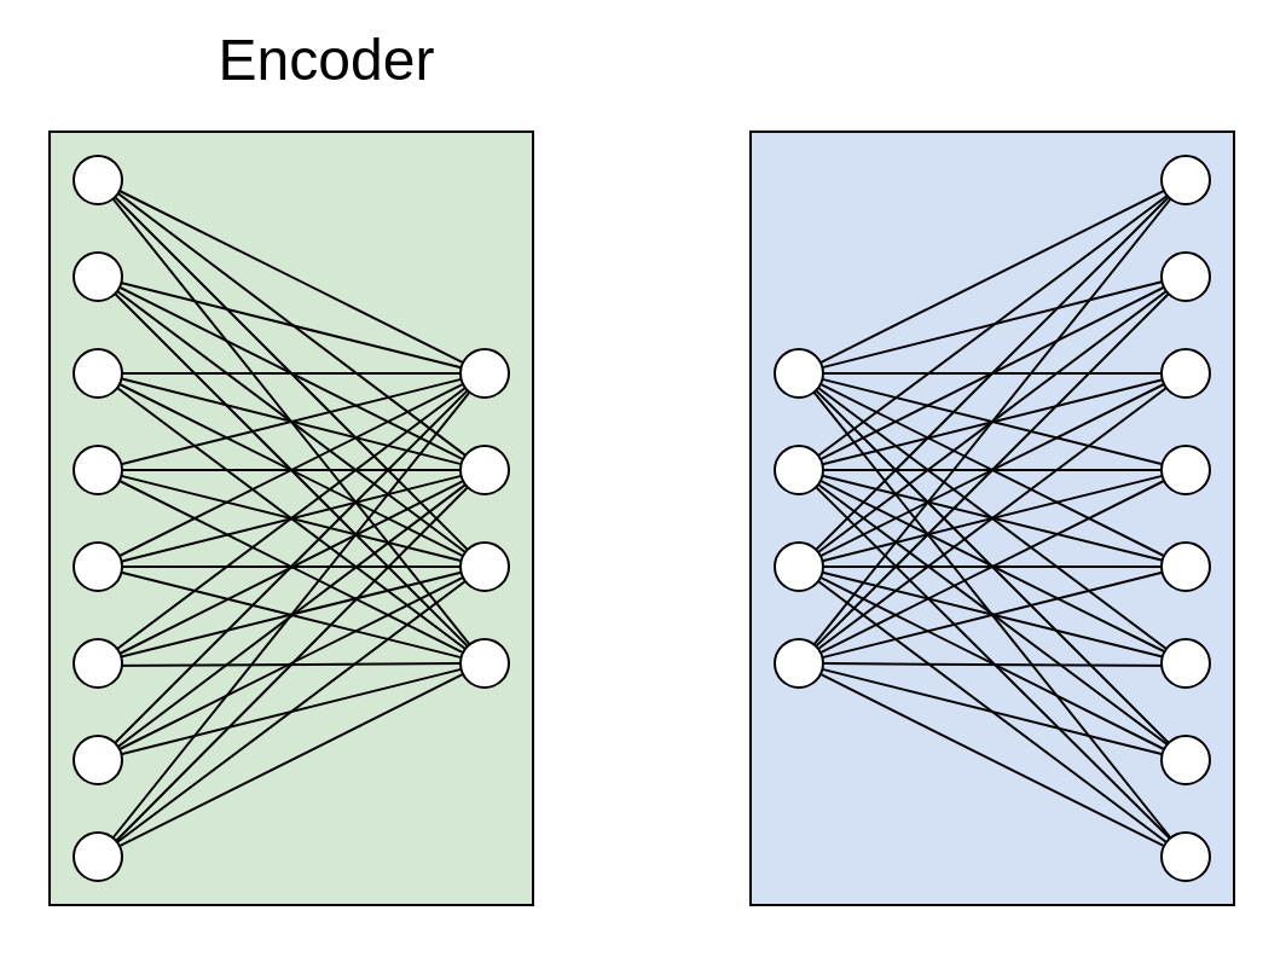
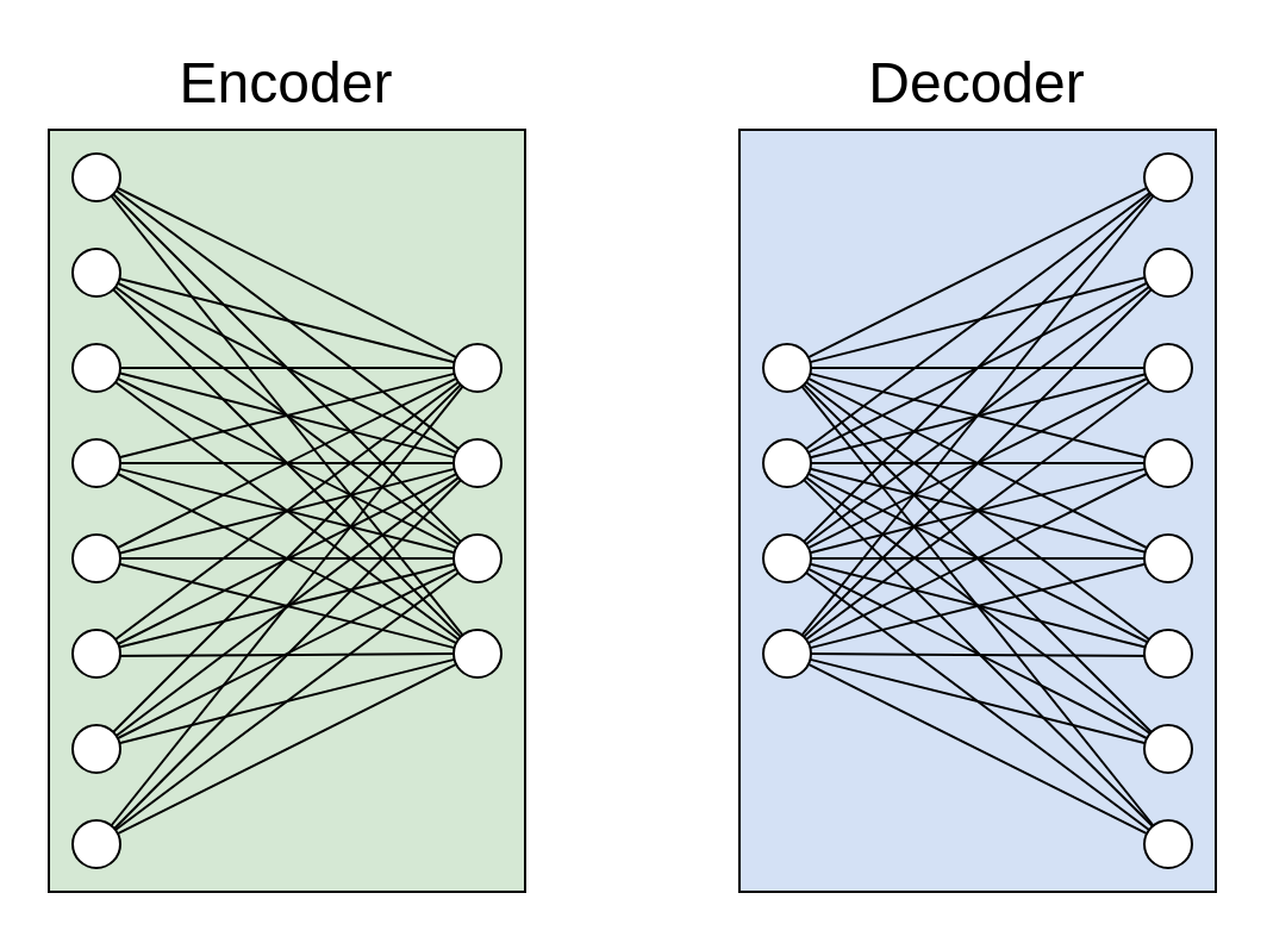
  <mxCell id="0" />
  <mxCell id="1" parent="0" />
  <mxCell id="2" value="" style="rounded=0;whiteSpace=wrap;html=1;fillColor=#D4E1F5;" vertex="1" parent="1"><mxGeometry x="310" y="54" width="200" height="320" as="geometry" /></mxCell>
  <mxCell id="3" value="" style="rounded=0;whiteSpace=wrap;html=1;fillColor=#D5E8D4;" vertex="1" parent="1"><mxGeometry x="20" y="54" width="200" height="320" as="geometry" /></mxCell>
  <mxCell id="4" value="" style="endArrow=none;html=1;" parent="1" target="44" edge="1"><mxGeometry width="50" height="50" relative="1" as="geometry"><mxPoint x="40" y="74" as="sourcePoint" /><mxPoint x="90" y="24" as="targetPoint" /></mxGeometry></mxCell>
  <mxCell id="5" value="" style="endArrow=none;html=1;" parent="1" target="44" edge="1"><mxGeometry width="50" height="50" relative="1" as="geometry"><mxPoint x="38.96" y="113.88" as="sourcePoint" /><mxPoint x="130" y="113.66" as="targetPoint" /></mxGeometry></mxCell>
  <mxCell id="6" value="" style="endArrow=none;html=1;" parent="1" target="44" edge="1"><mxGeometry width="50" height="50" relative="1" as="geometry"><mxPoint x="40" y="154" as="sourcePoint" /><mxPoint x="90" y="104" as="targetPoint" /></mxGeometry></mxCell>
  <mxCell id="7" value="" style="endArrow=none;html=1;" parent="1" target="44" edge="1"><mxGeometry width="50" height="50" relative="1" as="geometry"><mxPoint x="40" y="194" as="sourcePoint" /><mxPoint x="90" y="144" as="targetPoint" /></mxGeometry></mxCell>
  <mxCell id="8" value="" style="endArrow=none;html=1;" parent="1" target="44" edge="1"><mxGeometry width="50" height="50" relative="1" as="geometry"><mxPoint x="40" y="234" as="sourcePoint" /><mxPoint x="90" y="184" as="targetPoint" /></mxGeometry></mxCell>
  <mxCell id="9" value="" style="endArrow=none;html=1;" parent="1" target="44" edge="1"><mxGeometry width="50" height="50" relative="1" as="geometry"><mxPoint x="40" y="274" as="sourcePoint" /><mxPoint x="90" y="224" as="targetPoint" /></mxGeometry></mxCell>
  <mxCell id="10" value="" style="endArrow=none;html=1;" parent="1" target="44" edge="1"><mxGeometry width="50" height="50" relative="1" as="geometry"><mxPoint x="40" y="314" as="sourcePoint" /><mxPoint x="90" y="264" as="targetPoint" /></mxGeometry></mxCell>
  <mxCell id="11" value="" style="endArrow=none;html=1;" parent="1" target="44" edge="1"><mxGeometry width="50" height="50" relative="1" as="geometry"><mxPoint x="40" y="354" as="sourcePoint" /><mxPoint x="90" y="304" as="targetPoint" /></mxGeometry></mxCell>
  <mxCell id="12" value="" style="endArrow=none;html=1;" parent="1" target="45" edge="1"><mxGeometry width="50" height="50" relative="1" as="geometry"><mxPoint x="41.04" y="74" as="sourcePoint" /><mxPoint x="192" y="64" as="targetPoint" /></mxGeometry></mxCell>
  <mxCell id="13" value="" style="endArrow=none;html=1;" parent="1" target="45" edge="1"><mxGeometry width="50" height="50" relative="1" as="geometry"><mxPoint x="40" y="113.88" as="sourcePoint" /><mxPoint x="191.336" y="151.584" as="targetPoint" /></mxGeometry></mxCell>
  <mxCell id="14" value="" style="endArrow=none;html=1;" parent="1" target="45" edge="1"><mxGeometry width="50" height="50" relative="1" as="geometry"><mxPoint x="41.04" y="154" as="sourcePoint" /><mxPoint x="191.04" y="154.086" as="targetPoint" /></mxGeometry></mxCell>
  <mxCell id="15" value="" style="endArrow=none;html=1;" parent="1" target="45" edge="1"><mxGeometry width="50" height="50" relative="1" as="geometry"><mxPoint x="41.04" y="194" as="sourcePoint" /><mxPoint x="191.339" y="156.425" as="targetPoint" /></mxGeometry></mxCell>
  <mxCell id="16" value="" style="endArrow=none;html=1;" parent="1" target="45" edge="1"><mxGeometry width="50" height="50" relative="1" as="geometry"><mxPoint x="41.04" y="234" as="sourcePoint" /><mxPoint x="192.096" y="158.472" as="targetPoint" /></mxGeometry></mxCell>
  <mxCell id="17" value="" style="endArrow=none;html=1;" parent="1" target="45" edge="1"><mxGeometry width="50" height="50" relative="1" as="geometry"><mxPoint x="41.04" y="274" as="sourcePoint" /><mxPoint x="193.04" y="160" as="targetPoint" /></mxGeometry></mxCell>
  <mxCell id="18" value="" style="endArrow=none;html=1;" parent="1" target="45" edge="1"><mxGeometry width="50" height="50" relative="1" as="geometry"><mxPoint x="41.04" y="314" as="sourcePoint" /><mxPoint x="193.969" y="161.071" as="targetPoint" /></mxGeometry></mxCell>
  <mxCell id="19" value="" style="endArrow=none;html=1;" parent="1" target="45" edge="1"><mxGeometry width="50" height="50" relative="1" as="geometry"><mxPoint x="41.04" y="354" as="sourcePoint" /><mxPoint x="194.793" y="161.809" as="targetPoint" /></mxGeometry></mxCell>
  <mxCell id="20" value="" style="endArrow=none;html=1;" parent="1" target="46" edge="1"><mxGeometry width="50" height="50" relative="1" as="geometry"><mxPoint x="40" y="74" as="sourcePoint" /><mxPoint x="241.04" y="111.779" as="targetPoint" /></mxGeometry></mxCell>
  <mxCell id="21" value="" style="endArrow=none;html=1;" parent="1" target="46" edge="1"><mxGeometry width="50" height="50" relative="1" as="geometry"><mxPoint x="40" y="114" as="sourcePoint" /><mxPoint x="130" y="84" as="targetPoint" /></mxGeometry></mxCell>
  <mxCell id="22" value="" style="endArrow=none;html=1;" parent="1" target="46" edge="1"><mxGeometry width="50" height="50" relative="1" as="geometry"><mxPoint x="40" y="154" as="sourcePoint" /><mxPoint x="190" y="268" as="targetPoint" /></mxGeometry></mxCell>
  <mxCell id="23" value="" style="endArrow=none;html=1;" parent="1" target="46" edge="1"><mxGeometry width="50" height="50" relative="1" as="geometry"><mxPoint x="40" y="234" as="sourcePoint" /><mxPoint x="209.997" y="269.703" as="targetPoint" /></mxGeometry></mxCell>
  <mxCell id="24" value="" style="endArrow=none;html=1;" parent="1" target="46" edge="1"><mxGeometry width="50" height="50" relative="1" as="geometry"><mxPoint x="40" y="273.66" as="sourcePoint" /><mxPoint x="190" y="273.66" as="targetPoint" /></mxGeometry></mxCell>
  <mxCell id="25" value="" style="endArrow=none;html=1;" parent="1" target="46" edge="1"><mxGeometry width="50" height="50" relative="1" as="geometry"><mxPoint x="40" y="314" as="sourcePoint" /><mxPoint x="200.289" y="246.386" as="targetPoint" /></mxGeometry></mxCell>
  <mxCell id="26" value="" style="endArrow=none;html=1;" parent="1" source="43" target="46" edge="1"><mxGeometry width="50" height="50" relative="1" as="geometry"><mxPoint x="58.94" y="359.53" as="sourcePoint" /><mxPoint x="209.996" y="284.002" as="targetPoint" /></mxGeometry></mxCell>
  <mxCell id="27" value="" style="endArrow=none;html=1;" parent="1" target="47" edge="1"><mxGeometry width="50" height="50" relative="1" as="geometry"><mxPoint x="40" y="74" as="sourcePoint" /><mxPoint x="202" y="250" as="targetPoint" /></mxGeometry></mxCell>
  <mxCell id="28" value="" style="endArrow=none;html=1;" parent="1" target="47" edge="1"><mxGeometry width="50" height="50" relative="1" as="geometry"><mxPoint x="40" y="114" as="sourcePoint" /><mxPoint x="150" y="294" as="targetPoint" /></mxGeometry></mxCell>
  <mxCell id="29" value="" style="endArrow=none;html=1;" parent="1" target="47" edge="1"><mxGeometry width="50" height="50" relative="1" as="geometry"><mxPoint x="40" y="154" as="sourcePoint" /><mxPoint x="160" y="304" as="targetPoint" /></mxGeometry></mxCell>
  <mxCell id="30" value="" style="endArrow=none;html=1;" parent="1" target="47" edge="1"><mxGeometry width="50" height="50" relative="1" as="geometry"><mxPoint x="40" y="194" as="sourcePoint" /><mxPoint x="162" y="304" as="targetPoint" /></mxGeometry></mxCell>
  <mxCell id="31" value="" style="endArrow=none;html=1;" parent="1" source="40" target="47" edge="1"><mxGeometry width="50" height="50" relative="1" as="geometry"><mxPoint x="20" y="254" as="sourcePoint" /><mxPoint x="171.056" y="329.528" as="targetPoint" /></mxGeometry></mxCell>
  <mxCell id="32" value="" style="endArrow=none;html=1;" parent="1" target="47" edge="1"><mxGeometry width="50" height="50" relative="1" as="geometry"><mxPoint x="40" y="275" as="sourcePoint" /><mxPoint x="190.599" y="319.165" as="targetPoint" /></mxGeometry></mxCell>
  <mxCell id="33" value="" style="endArrow=none;html=1;" parent="1" target="47" edge="1"><mxGeometry width="50" height="50" relative="1" as="geometry"><mxPoint x="40" y="314" as="sourcePoint" /><mxPoint x="190" y="313.523" as="targetPoint" /></mxGeometry></mxCell>
  <mxCell id="34" value="" style="endArrow=none;html=1;" parent="1" source="43" target="47" edge="1"><mxGeometry width="50" height="50" relative="1" as="geometry"><mxPoint x="50" y="364" as="sourcePoint" /><mxPoint x="200.299" y="326.425" as="targetPoint" /></mxGeometry></mxCell>
  <mxCell id="35" value="" style="endArrow=none;html=1;" parent="1" target="39" edge="1"><mxGeometry width="50" height="50" relative="1" as="geometry"><mxPoint x="200" y="234" as="sourcePoint" /><mxPoint x="410" y="234" as="targetPoint" /></mxGeometry></mxCell>
  <mxCell id="36" value="" style="ellipse;whiteSpace=wrap;html=1;aspect=fixed;" parent="1" vertex="1"><mxGeometry x="30" y="64" width="20" height="20" as="geometry" /></mxCell>
  <mxCell id="37" value="" style="ellipse;whiteSpace=wrap;html=1;aspect=fixed;" parent="1" vertex="1"><mxGeometry x="30" y="104" width="20" height="20" as="geometry" /></mxCell>
  <mxCell id="38" value="" style="ellipse;whiteSpace=wrap;html=1;aspect=fixed;" parent="1" vertex="1"><mxGeometry x="30" y="144" width="20" height="20" as="geometry" /></mxCell>
  <mxCell id="39" value="" style="ellipse;whiteSpace=wrap;html=1;aspect=fixed;" parent="1" vertex="1"><mxGeometry x="30" y="184" width="20" height="20" as="geometry" /></mxCell>
  <mxCell id="40" value="" style="ellipse;whiteSpace=wrap;html=1;aspect=fixed;" parent="1" vertex="1"><mxGeometry x="30" y="224" width="20" height="20" as="geometry" /></mxCell>
  <mxCell id="41" value="" style="ellipse;whiteSpace=wrap;html=1;aspect=fixed;" parent="1" vertex="1"><mxGeometry x="30" y="264" width="20" height="20" as="geometry" /></mxCell>
  <mxCell id="42" value="" style="ellipse;whiteSpace=wrap;html=1;aspect=fixed;" parent="1" vertex="1"><mxGeometry x="30" y="304" width="20" height="20" as="geometry" /></mxCell>
  <mxCell id="43" value="" style="ellipse;whiteSpace=wrap;html=1;aspect=fixed;" parent="1" vertex="1"><mxGeometry x="30" y="344" width="20" height="20" as="geometry" /></mxCell>
  <mxCell id="44" value="" style="ellipse;whiteSpace=wrap;html=1;aspect=fixed;" parent="1" vertex="1"><mxGeometry x="190" y="144" width="20" height="20" as="geometry" /></mxCell>
  <mxCell id="45" value="" style="ellipse;whiteSpace=wrap;html=1;aspect=fixed;" parent="1" vertex="1"><mxGeometry x="190" y="184" width="20" height="20" as="geometry" /></mxCell>
  <mxCell id="46" value="" style="ellipse;whiteSpace=wrap;html=1;aspect=fixed;" parent="1" vertex="1"><mxGeometry x="190" y="224" width="20" height="20" as="geometry" /></mxCell>
  <mxCell id="47" value="" style="ellipse;whiteSpace=wrap;html=1;aspect=fixed;" parent="1" vertex="1"><mxGeometry x="190" y="264" width="20" height="20" as="geometry" /></mxCell>
  <mxCell id="48" value="" style="endArrow=none;html=1;" edge="1" parent="1" target="87" source="91"><mxGeometry width="50" height="50" relative="1" as="geometry"><mxPoint x="490" y="74" as="sourcePoint" /><mxPoint x="540" y="24" as="targetPoint" /></mxGeometry></mxCell>
  <mxCell id="49" value="" style="endArrow=none;html=1;" edge="1" parent="1" target="87"><mxGeometry width="50" height="50" relative="1" as="geometry"><mxPoint x="488.96" y="113.88" as="sourcePoint" /><mxPoint x="580" y="113.66" as="targetPoint" /></mxGeometry></mxCell>
  <mxCell id="50" value="" style="endArrow=none;html=1;" edge="1" parent="1" target="87"><mxGeometry width="50" height="50" relative="1" as="geometry"><mxPoint x="490" y="154" as="sourcePoint" /><mxPoint x="540" y="104" as="targetPoint" /></mxGeometry></mxCell>
  <mxCell id="51" value="" style="endArrow=none;html=1;" edge="1" parent="1" target="87"><mxGeometry width="50" height="50" relative="1" as="geometry"><mxPoint x="490" y="194" as="sourcePoint" /><mxPoint x="540" y="144" as="targetPoint" /></mxGeometry></mxCell>
  <mxCell id="52" value="" style="endArrow=none;html=1;" edge="1" parent="1" target="87"><mxGeometry width="50" height="50" relative="1" as="geometry"><mxPoint x="490" y="234" as="sourcePoint" /><mxPoint x="540" y="184" as="targetPoint" /></mxGeometry></mxCell>
  <mxCell id="53" value="" style="endArrow=none;html=1;" edge="1" parent="1" target="87"><mxGeometry width="50" height="50" relative="1" as="geometry"><mxPoint x="490" y="274" as="sourcePoint" /><mxPoint x="540" y="224" as="targetPoint" /></mxGeometry></mxCell>
  <mxCell id="54" value="" style="endArrow=none;html=1;" edge="1" parent="1" target="87"><mxGeometry width="50" height="50" relative="1" as="geometry"><mxPoint x="490" y="314" as="sourcePoint" /><mxPoint x="540" y="264" as="targetPoint" /></mxGeometry></mxCell>
  <mxCell id="55" value="" style="endArrow=none;html=1;" edge="1" parent="1" target="87"><mxGeometry width="50" height="50" relative="1" as="geometry"><mxPoint x="490" y="354" as="sourcePoint" /><mxPoint x="540" y="304" as="targetPoint" /></mxGeometry></mxCell>
  <mxCell id="56" value="" style="endArrow=none;html=1;" edge="1" parent="1" target="88"><mxGeometry width="50" height="50" relative="1" as="geometry"><mxPoint x="491.04" y="74" as="sourcePoint" /><mxPoint x="642" y="64" as="targetPoint" /></mxGeometry></mxCell>
  <mxCell id="57" value="" style="endArrow=none;html=1;" edge="1" parent="1" target="88"><mxGeometry width="50" height="50" relative="1" as="geometry"><mxPoint x="490" y="113.88" as="sourcePoint" /><mxPoint x="641.336" y="151.584" as="targetPoint" /></mxGeometry></mxCell>
  <mxCell id="58" value="" style="endArrow=none;html=1;" edge="1" parent="1" target="88"><mxGeometry width="50" height="50" relative="1" as="geometry"><mxPoint x="491.04" y="154" as="sourcePoint" /><mxPoint x="641.04" y="154.086" as="targetPoint" /></mxGeometry></mxCell>
  <mxCell id="59" value="" style="endArrow=none;html=1;" edge="1" parent="1" target="88"><mxGeometry width="50" height="50" relative="1" as="geometry"><mxPoint x="491.04" y="194" as="sourcePoint" /><mxPoint x="641.339" y="156.425" as="targetPoint" /></mxGeometry></mxCell>
  <mxCell id="60" value="" style="endArrow=none;html=1;" edge="1" parent="1" target="88"><mxGeometry width="50" height="50" relative="1" as="geometry"><mxPoint x="491.04" y="234" as="sourcePoint" /><mxPoint x="642.096" y="158.472" as="targetPoint" /></mxGeometry></mxCell>
  <mxCell id="61" value="" style="endArrow=none;html=1;" edge="1" parent="1" target="88"><mxGeometry width="50" height="50" relative="1" as="geometry"><mxPoint x="491.04" y="274" as="sourcePoint" /><mxPoint x="643.04" y="160" as="targetPoint" /></mxGeometry></mxCell>
  <mxCell id="62" value="" style="endArrow=none;html=1;" edge="1" parent="1" target="88"><mxGeometry width="50" height="50" relative="1" as="geometry"><mxPoint x="491.04" y="314" as="sourcePoint" /><mxPoint x="643.969" y="161.071" as="targetPoint" /></mxGeometry></mxCell>
  <mxCell id="63" value="" style="endArrow=none;html=1;" edge="1" parent="1" target="88"><mxGeometry width="50" height="50" relative="1" as="geometry"><mxPoint x="491.04" y="354" as="sourcePoint" /><mxPoint x="644.793" y="161.809" as="targetPoint" /></mxGeometry></mxCell>
  <mxCell id="64" value="" style="endArrow=none;html=1;" edge="1" parent="1" target="89"><mxGeometry width="50" height="50" relative="1" as="geometry"><mxPoint x="490" y="74" as="sourcePoint" /><mxPoint x="691.04" y="111.779" as="targetPoint" /></mxGeometry></mxCell>
  <mxCell id="65" value="" style="endArrow=none;html=1;" edge="1" parent="1" target="89"><mxGeometry width="50" height="50" relative="1" as="geometry"><mxPoint x="490" y="114" as="sourcePoint" /><mxPoint x="580" y="84" as="targetPoint" /></mxGeometry></mxCell>
  <mxCell id="66" value="" style="endArrow=none;html=1;" edge="1" parent="1" target="89"><mxGeometry width="50" height="50" relative="1" as="geometry"><mxPoint x="490" y="154" as="sourcePoint" /><mxPoint x="640" y="268" as="targetPoint" /></mxGeometry></mxCell>
  <mxCell id="67" value="" style="endArrow=none;html=1;" edge="1" parent="1" target="89"><mxGeometry width="50" height="50" relative="1" as="geometry"><mxPoint x="490" y="234" as="sourcePoint" /><mxPoint x="659.997" y="269.703" as="targetPoint" /></mxGeometry></mxCell>
  <mxCell id="68" value="" style="endArrow=none;html=1;" edge="1" parent="1" target="89"><mxGeometry width="50" height="50" relative="1" as="geometry"><mxPoint x="490" y="273.66" as="sourcePoint" /><mxPoint x="640" y="273.66" as="targetPoint" /></mxGeometry></mxCell>
  <mxCell id="69" value="" style="endArrow=none;html=1;" edge="1" parent="1" target="89"><mxGeometry width="50" height="50" relative="1" as="geometry"><mxPoint x="490" y="314" as="sourcePoint" /><mxPoint x="650.289" y="246.386" as="targetPoint" /></mxGeometry></mxCell>
  <mxCell id="70" value="" style="endArrow=none;html=1;" edge="1" parent="1" source="86" target="89"><mxGeometry width="50" height="50" relative="1" as="geometry"><mxPoint x="508.94" y="359.53" as="sourcePoint" /><mxPoint x="659.996" y="284.002" as="targetPoint" /></mxGeometry></mxCell>
  <mxCell id="71" value="" style="endArrow=none;html=1;" edge="1" parent="1" target="90"><mxGeometry width="50" height="50" relative="1" as="geometry"><mxPoint x="490" y="74" as="sourcePoint" /><mxPoint x="652" y="250" as="targetPoint" /></mxGeometry></mxCell>
  <mxCell id="72" value="" style="endArrow=none;html=1;" edge="1" parent="1" target="90"><mxGeometry width="50" height="50" relative="1" as="geometry"><mxPoint x="490" y="114" as="sourcePoint" /><mxPoint x="600" y="294" as="targetPoint" /></mxGeometry></mxCell>
  <mxCell id="73" value="" style="endArrow=none;html=1;" edge="1" parent="1" target="90"><mxGeometry width="50" height="50" relative="1" as="geometry"><mxPoint x="490" y="154" as="sourcePoint" /><mxPoint x="610" y="304" as="targetPoint" /></mxGeometry></mxCell>
  <mxCell id="74" value="" style="endArrow=none;html=1;" edge="1" parent="1" target="90"><mxGeometry width="50" height="50" relative="1" as="geometry"><mxPoint x="490" y="194" as="sourcePoint" /><mxPoint x="612" y="304" as="targetPoint" /></mxGeometry></mxCell>
  <mxCell id="75" value="" style="endArrow=none;html=1;" edge="1" parent="1" source="83" target="90"><mxGeometry width="50" height="50" relative="1" as="geometry"><mxPoint x="470" y="254" as="sourcePoint" /><mxPoint x="621.056" y="329.528" as="targetPoint" /></mxGeometry></mxCell>
  <mxCell id="76" value="" style="endArrow=none;html=1;" edge="1" parent="1" target="90"><mxGeometry width="50" height="50" relative="1" as="geometry"><mxPoint x="490" y="275" as="sourcePoint" /><mxPoint x="640.599" y="319.165" as="targetPoint" /></mxGeometry></mxCell>
  <mxCell id="77" value="" style="endArrow=none;html=1;" edge="1" parent="1" target="90"><mxGeometry width="50" height="50" relative="1" as="geometry"><mxPoint x="490" y="314" as="sourcePoint" /><mxPoint x="640" y="313.523" as="targetPoint" /></mxGeometry></mxCell>
  <mxCell id="78" value="" style="endArrow=none;html=1;" edge="1" parent="1" source="86" target="90"><mxGeometry width="50" height="50" relative="1" as="geometry"><mxPoint x="500" y="364" as="sourcePoint" /><mxPoint x="650.299" y="326.425" as="targetPoint" /></mxGeometry></mxCell>
  <mxCell id="79" value="" style="endArrow=none;html=1;" edge="1" parent="1" target="82" source="89"><mxGeometry width="50" height="50" relative="1" as="geometry"><mxPoint x="630" y="234" as="sourcePoint" /><mxPoint x="840" y="234" as="targetPoint" /></mxGeometry></mxCell>
  <mxCell id="80" value="" style="ellipse;whiteSpace=wrap;html=1;aspect=fixed;" vertex="1" parent="1"><mxGeometry x="480" y="104" width="20" height="20" as="geometry" /></mxCell>
  <mxCell id="81" value="" style="ellipse;whiteSpace=wrap;html=1;aspect=fixed;" vertex="1" parent="1"><mxGeometry x="480" y="144" width="20" height="20" as="geometry" /></mxCell>
  <mxCell id="82" value="" style="ellipse;whiteSpace=wrap;html=1;aspect=fixed;" vertex="1" parent="1"><mxGeometry x="480" y="184" width="20" height="20" as="geometry" /></mxCell>
  <mxCell id="83" value="" style="ellipse;whiteSpace=wrap;html=1;aspect=fixed;" vertex="1" parent="1"><mxGeometry x="480" y="224" width="20" height="20" as="geometry" /></mxCell>
  <mxCell id="84" value="" style="ellipse;whiteSpace=wrap;html=1;aspect=fixed;" vertex="1" parent="1"><mxGeometry x="480" y="264" width="20" height="20" as="geometry" /></mxCell>
  <mxCell id="85" value="" style="ellipse;whiteSpace=wrap;html=1;aspect=fixed;" vertex="1" parent="1"><mxGeometry x="480" y="304" width="20" height="20" as="geometry" /></mxCell>
  <mxCell id="86" value="" style="ellipse;whiteSpace=wrap;html=1;aspect=fixed;" vertex="1" parent="1"><mxGeometry x="480" y="344" width="20" height="20" as="geometry" /></mxCell>
  <mxCell id="87" value="" style="ellipse;whiteSpace=wrap;html=1;aspect=fixed;" vertex="1" parent="1"><mxGeometry x="320" y="144" width="20" height="20" as="geometry" /></mxCell>
  <mxCell id="88" value="" style="ellipse;whiteSpace=wrap;html=1;aspect=fixed;" vertex="1" parent="1"><mxGeometry x="320" y="184" width="20" height="20" as="geometry" /></mxCell>
  <mxCell id="89" value="" style="ellipse;whiteSpace=wrap;html=1;aspect=fixed;" vertex="1" parent="1"><mxGeometry x="320" y="224" width="20" height="20" as="geometry" /></mxCell>
  <mxCell id="90" value="" style="ellipse;whiteSpace=wrap;html=1;aspect=fixed;" vertex="1" parent="1"><mxGeometry x="320" y="264" width="20" height="20" as="geometry" /></mxCell>
  <mxCell id="91" value="" style="ellipse;whiteSpace=wrap;html=1;aspect=fixed;" vertex="1" parent="1"><mxGeometry x="480" y="64" width="20" height="20" as="geometry" /></mxCell>
  <mxCell id="92" value="" style="endArrow=none;html=1;" edge="1" parent="1" target="91"><mxGeometry width="50" height="50" relative="1" as="geometry"><mxPoint x="490" y="74" as="sourcePoint" /><mxPoint x="358.682" y="149.039" as="targetPoint" /></mxGeometry></mxCell>
- <mxCell id="94" value="&lt;font style=&quot;font-size: 24px&quot;&gt;Encoder&lt;/font&gt;" style="text;html=1;strokeColor=none;fillColor=none;align=center;verticalAlign=middle;whiteSpace=wrap;rounded=0;" vertex="1" parent="1"><mxGeometry x="35" y="10" width="200" height="30" as="geometry" /></mxCell>
+ <mxCell id="93" value="&lt;font style=&quot;font-size: 24px&quot;&gt;Decoder&lt;/font&gt;" style="text;html=1;strokeColor=none;fillColor=none;align=center;verticalAlign=middle;whiteSpace=wrap;rounded=0;" vertex="1" parent="1"><mxGeometry x="310" y="20" width="200" height="30" as="geometry" /></mxCell>
+ <mxCell id="94" value="&lt;font style=&quot;font-size: 24px&quot;&gt;Encoder&lt;/font&gt;" style="text;html=1;strokeColor=none;fillColor=none;align=center;verticalAlign=middle;whiteSpace=wrap;rounded=0;" vertex="1" parent="1"><mxGeometry x="20" y="20" width="200" height="30" as="geometry" /></mxCell>
